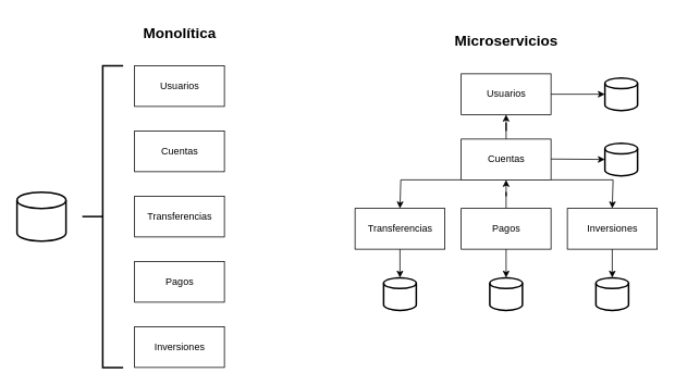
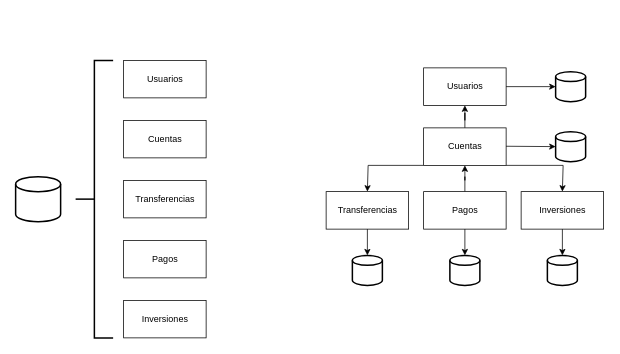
  <mxCell id="0" />
  <mxCell id="1" parent="0" />
  <mxCell id="2" value="&lt;div&gt;Usuarios&lt;/div&gt;" style="html=1;" vertex="1" parent="1"><mxGeometry x="164" y="80" width="110" height="50" as="geometry" /></mxCell>
  <mxCell id="3" value="&lt;div&gt;Cuentas&lt;/div&gt;" style="html=1;" vertex="1" parent="1"><mxGeometry x="164" y="160" width="110" height="50" as="geometry" /></mxCell>
  <mxCell id="4" value="Transferencias" style="html=1;" vertex="1" parent="1"><mxGeometry x="164" y="240" width="110" height="50" as="geometry" /></mxCell>
  <mxCell id="5" value="Pagos" style="html=1;" vertex="1" parent="1"><mxGeometry x="164" y="320" width="110" height="50" as="geometry" /></mxCell>
  <mxCell id="6" value="Inversiones" style="html=1;" vertex="1" parent="1"><mxGeometry x="164" y="400" width="110" height="50" as="geometry" /></mxCell>
  <mxCell id="7" value="" style="strokeWidth=2;html=1;shape=mxgraph.flowchart.database;whiteSpace=wrap;" vertex="1" parent="1"><mxGeometry y="235" width="60" height="60" as="geometry" x="20" /></mxCell>
  <mxCell id="8" value="" style="strokeWidth=2;html=1;shape=mxgraph.flowchart.annotation_2;align=left;labelPosition=right;pointerEvents=1;" vertex="1" parent="1"><mxGeometry x="100" y="80" width="50" height="370" as="geometry" /></mxCell>
- <mxCell id="9" value="Monolítica" style="text;html=1;align=center;verticalAlign=middle;resizable=0;points=[];autosize=1;strokeColor=none;fillColor=none;fontStyle=1;fontSize=18;" vertex="1" parent="1"><mxGeometry x="164" y="20" width="110" height="40" as="geometry" /></mxCell>
  <mxCell id="10" value="&lt;div&gt;Usuarios&lt;/div&gt;" style="html=1;" vertex="1" parent="1"><mxGeometry x="564" y="90" width="110" height="50" as="geometry" /></mxCell>
  <mxCell id="11" style="edgeStyle=orthogonalEdgeStyle;rounded=0;orthogonalLoop=1;jettySize=auto;html=1;fontSize=18;" edge="1" parent="1" source="14" target="10"><mxGeometry relative="1" as="geometry" /></mxCell>
  <mxCell id="12" style="edgeStyle=orthogonalEdgeStyle;rounded=0;orthogonalLoop=1;jettySize=auto;html=1;fontSize=18;exitX=0;exitY=1;exitDx=0;exitDy=0;entryX=0.5;entryY=0;entryDx=0;entryDy=0;" edge="1" parent="1" source="14" target="15"><mxGeometry relative="1" as="geometry"><mxPoint x="560" y="220" as="sourcePoint" /><mxPoint x="450" y="210" as="targetPoint" /><Array as="points"><mxPoint x="490" y="220" /></Array></mxGeometry></mxCell>
  <mxCell id="13" style="edgeStyle=orthogonalEdgeStyle;rounded=0;orthogonalLoop=1;jettySize=auto;html=1;entryX=0.5;entryY=0;entryDx=0;entryDy=0;fontSize=18;exitX=1;exitY=1;exitDx=0;exitDy=0;" edge="1" parent="1" source="14" target="18"><mxGeometry relative="1" as="geometry"><Array as="points"><mxPoint x="750" y="220" /></Array></mxGeometry></mxCell>
  <mxCell id="14" value="&lt;div&gt;Cuentas&lt;/div&gt;" style="html=1;" vertex="1" parent="1"><mxGeometry x="564" y="170" width="110" height="50" as="geometry" /></mxCell>
  <mxCell id="15" value="Transferencias" style="html=1;" vertex="1" parent="1"><mxGeometry x="434" y="255" width="110" height="50" as="geometry" /></mxCell>
  <mxCell id="16" style="edgeStyle=orthogonalEdgeStyle;rounded=0;orthogonalLoop=1;jettySize=auto;html=1;entryX=0.5;entryY=1;entryDx=0;entryDy=0;fontSize=18;" edge="1" parent="1" source="17" target="14"><mxGeometry relative="1" as="geometry" /></mxCell>
  <mxCell id="17" value="Pagos" style="html=1;" vertex="1" parent="1"><mxGeometry x="564" y="255" width="110" height="50" as="geometry" /></mxCell>
  <mxCell id="18" value="Inversiones" style="html=1;" vertex="1" parent="1"><mxGeometry x="694" y="255" width="110" height="50" as="geometry" /></mxCell>
  <mxCell id="19" value="" style="strokeWidth=2;html=1;shape=mxgraph.flowchart.database;whiteSpace=wrap;" vertex="1" parent="1"><mxGeometry x="740" y="95" width="40" height="40" as="geometry" /></mxCell>
- <mxCell id="20" value="&lt;div&gt;Microservicios&lt;/div&gt;" style="text;html=1;align=center;verticalAlign=middle;resizable=0;points=[];autosize=1;strokeColor=none;fillColor=none;fontStyle=1;fontSize=18;" vertex="1" parent="1"><mxGeometry x="544" y="30" width="150" height="40" as="geometry" /></mxCell>
  <mxCell id="21" value="" style="strokeWidth=2;html=1;shape=mxgraph.flowchart.database;whiteSpace=wrap;" vertex="1" parent="1"><mxGeometry x="740" y="175" width="40" height="40" as="geometry" /></mxCell>
  <mxCell id="22" value="" style="strokeWidth=2;html=1;shape=mxgraph.flowchart.database;whiteSpace=wrap;" vertex="1" parent="1"><mxGeometry x="469" y="340" width="40" height="40" as="geometry" /></mxCell>
  <mxCell id="23" value="" style="strokeWidth=2;html=1;shape=mxgraph.flowchart.database;whiteSpace=wrap;" vertex="1" parent="1"><mxGeometry x="599" y="340" width="40" height="40" as="geometry" /></mxCell>
  <mxCell id="24" value="" style="strokeWidth=2;html=1;shape=mxgraph.flowchart.database;whiteSpace=wrap;" vertex="1" parent="1"><mxGeometry x="729" y="340" width="40" height="40" as="geometry" /></mxCell>
  <mxCell id="25" value="" style="endArrow=classic;html=1;rounded=0;fontSize=18;entryX=0;entryY=0.5;entryDx=0;entryDy=0;exitX=1;exitY=0.5;exitDx=0;exitDy=0;entryPerimeter=0;" edge="1" parent="1" source="10" target="19"><mxGeometry width="50" height="50" relative="1" as="geometry"><mxPoint x="629" y="150" as="sourcePoint" /><mxPoint x="629" y="180" as="targetPoint" /></mxGeometry></mxCell>
  <mxCell id="26" value="" style="endArrow=classic;html=1;rounded=0;fontSize=18;entryX=0;entryY=0.5;entryDx=0;entryDy=0;exitX=1;exitY=0.5;exitDx=0;exitDy=0;entryPerimeter=0;" edge="1" parent="1" target="21"><mxGeometry width="50" height="50" relative="1" as="geometry"><mxPoint x="674" y="194.5" as="sourcePoint" /><mxPoint x="740" y="194.5" as="targetPoint" /></mxGeometry></mxCell>
  <mxCell id="27" value="" style="endArrow=classic;html=1;rounded=0;fontSize=18;entryX=0.5;entryY=0;entryDx=0;entryDy=0;exitX=0.5;exitY=1;exitDx=0;exitDy=0;entryPerimeter=0;" edge="1" parent="1" source="15" target="22"><mxGeometry width="50" height="50" relative="1" as="geometry"><mxPoint x="674" y="274.5" as="sourcePoint" /><mxPoint x="740" y="274.5" as="targetPoint" /></mxGeometry></mxCell>
  <mxCell id="28" value="" style="endArrow=classic;html=1;rounded=0;fontSize=18;entryX=0.5;entryY=0;entryDx=0;entryDy=0;exitX=0.5;exitY=1;exitDx=0;exitDy=0;entryPerimeter=0;" edge="1" parent="1" source="17" target="23"><mxGeometry width="50" height="50" relative="1" as="geometry"><mxPoint x="674" y="354.5" as="sourcePoint" /><mxPoint x="740" y="354.5" as="targetPoint" /></mxGeometry></mxCell>
  <mxCell id="29" value="" style="endArrow=classic;html=1;rounded=0;fontSize=18;entryX=0.5;entryY=0;entryDx=0;entryDy=0;entryPerimeter=0;exitX=0.5;exitY=1;exitDx=0;exitDy=0;" edge="1" parent="1" source="18" target="24"><mxGeometry width="50" height="50" relative="1" as="geometry"><mxPoint x="710" y="320" as="sourcePoint" /><mxPoint x="730" y="440" as="targetPoint" /></mxGeometry></mxCell>
